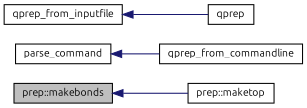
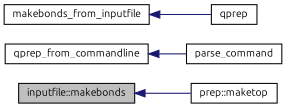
  digraph {
    fontname=Ubuntu
    rankdir=LR
    node [color=black fillcolor=white fontname=Ubuntu fontsize=10 shape=record style=filled]
    edge [color=midnightblue dir=back fontname=Ubuntu fontsize=10 labelfontname=Helvetica labelfontsize=10 style=solid]
-   n1 [fillcolor=grey75 fontcolor=black height=0.2 label="prep::makebonds" width=0.4]
+   n1 [fillcolor=grey75 fontcolor=black height=0.2 label="inputfile::makebonds" width=0.4]
    n2 [height=0.2 label="prep::maketop" width=0.4]
    n3 [height=0.2 label=parse_command width=0.4]
    n4 [height=0.2 label=qprep_from_commandline width=0.4]
-   n5 [height=0.2 label=qprep_from_inputfile width=0.4]
+   n5 [height=0.2 label=makebonds_from_inputfile width=0.4]
    n6 [height=0.2 label=qprep width=0.4]
    n1 -> n2
-   n3 -> n4
+   n4 -> n3
    n5 -> n6
  }
